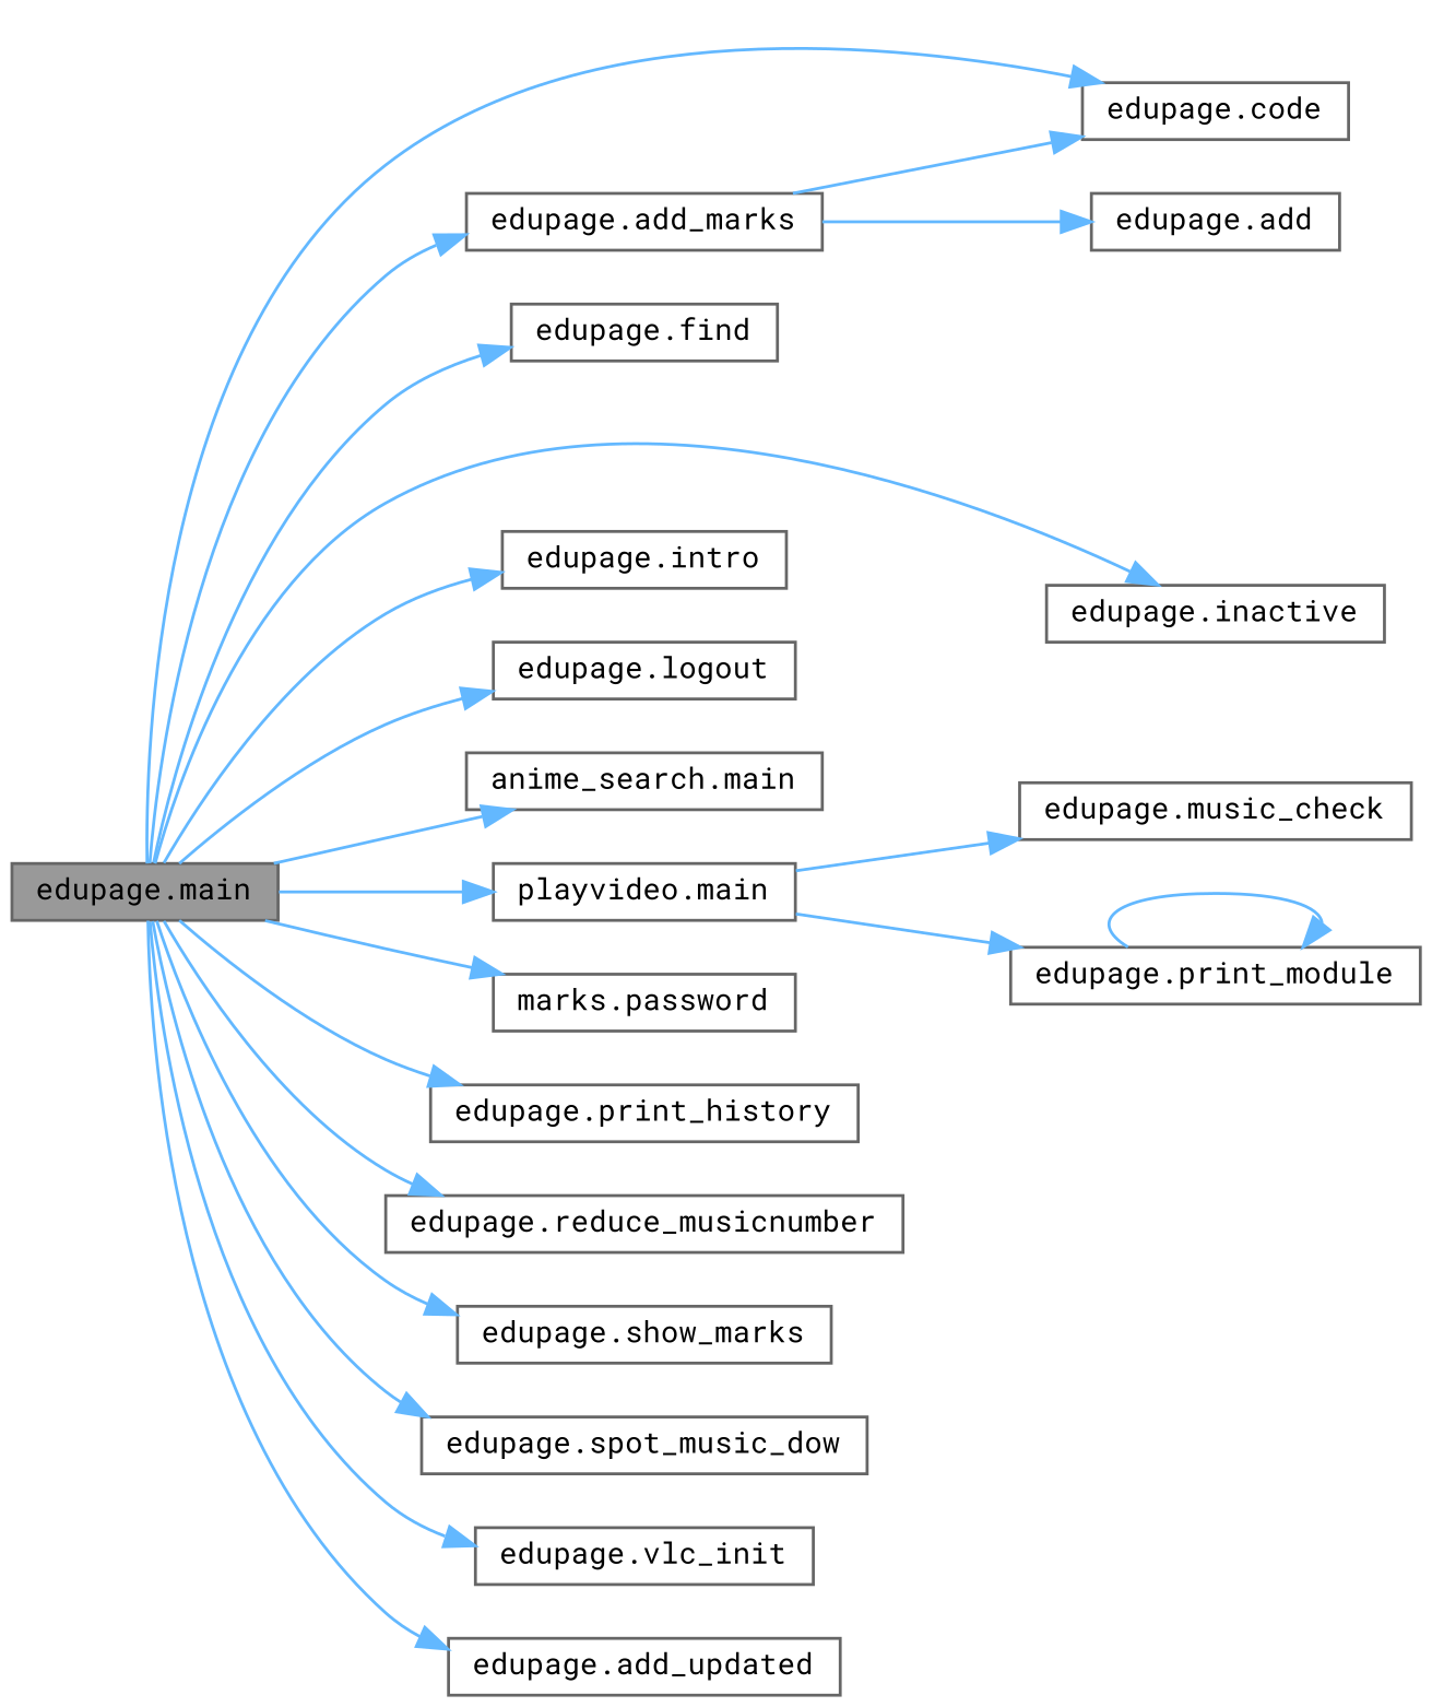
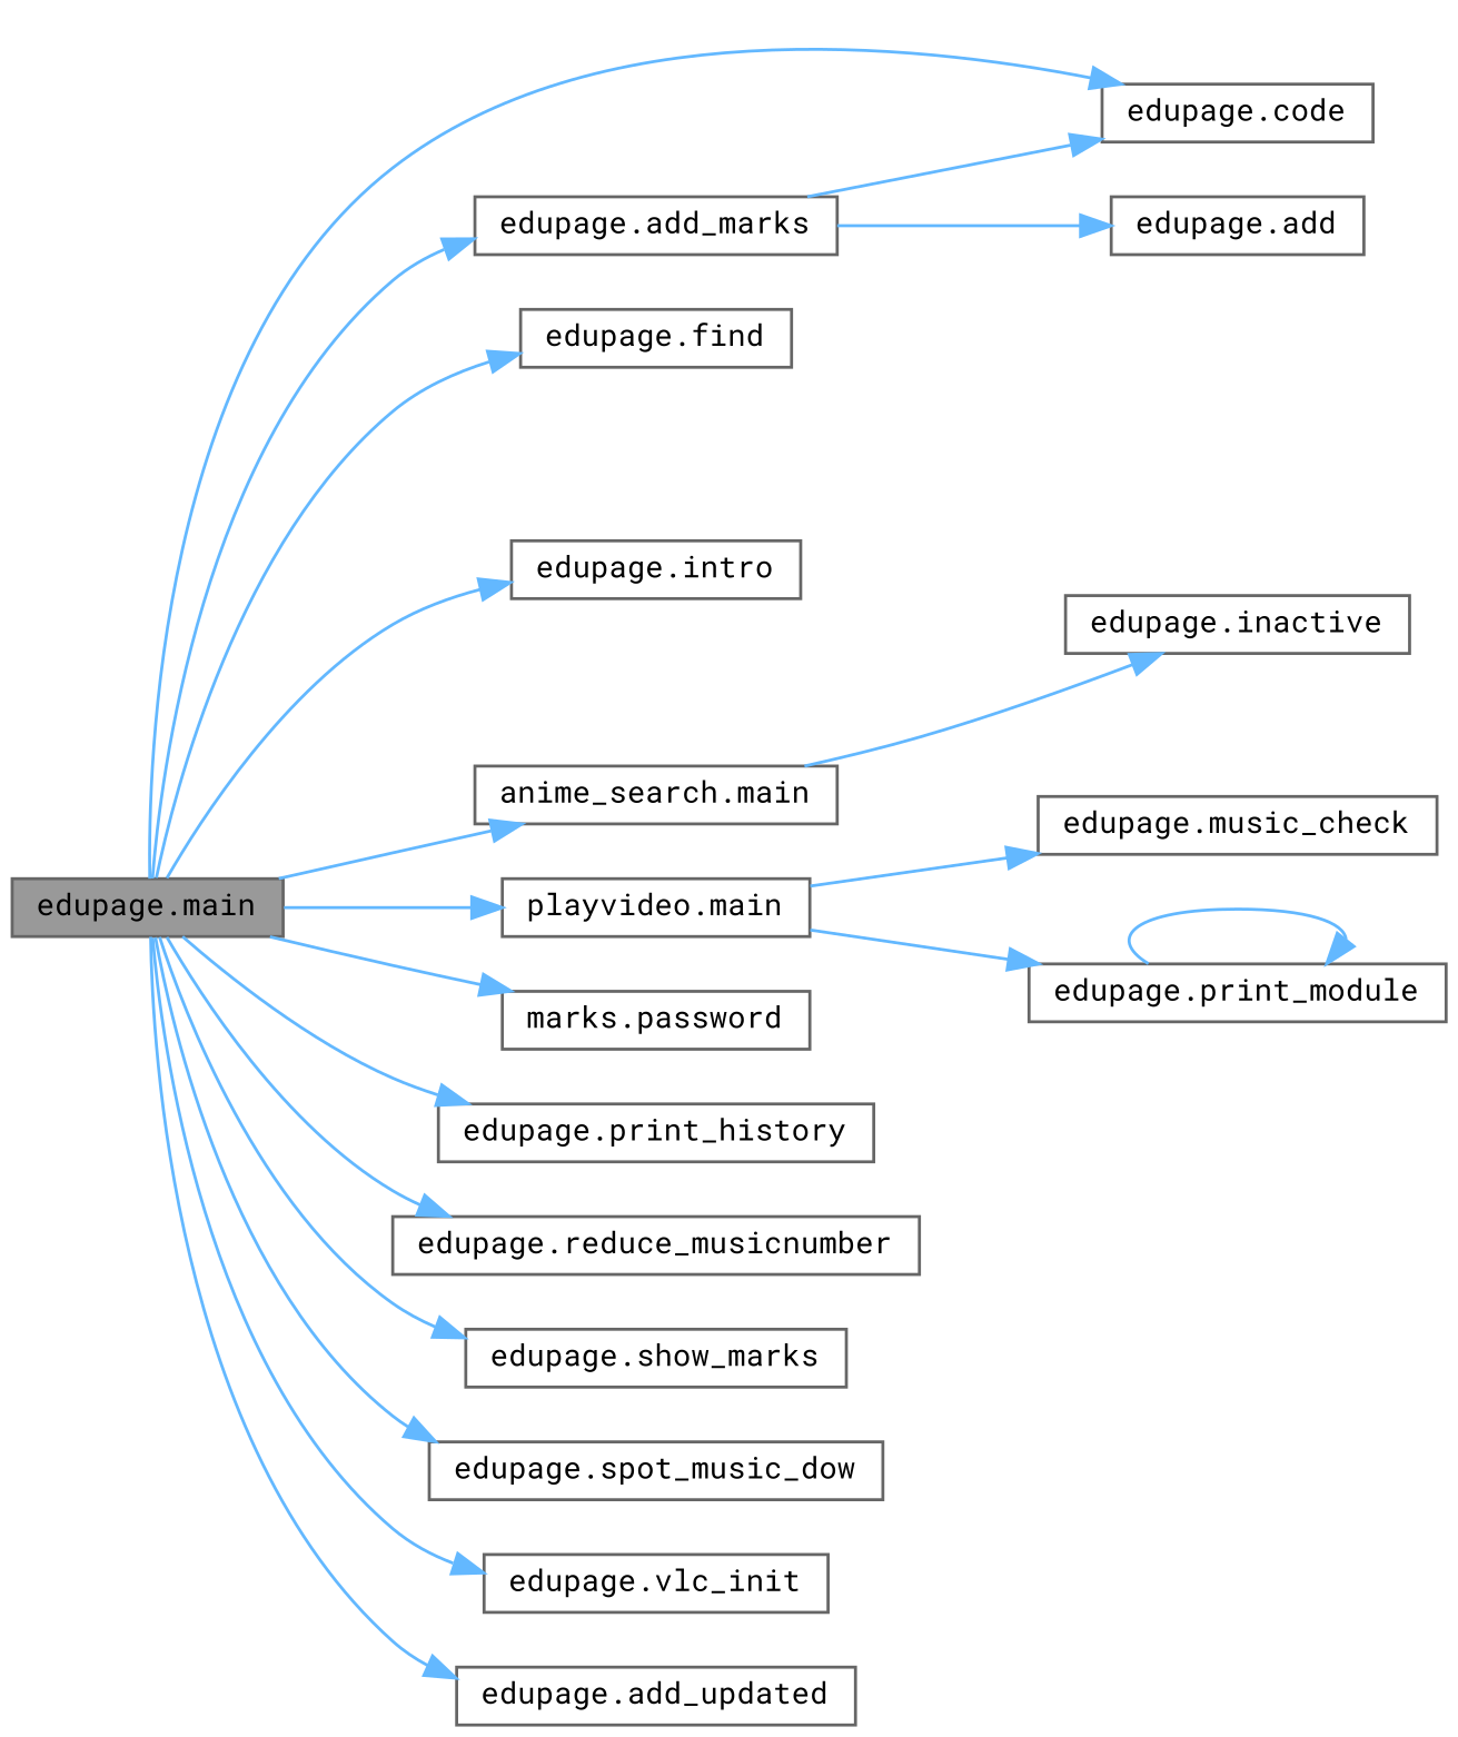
  digraph {
    fontname="Roboto Mono"
    rankdir=LR
    node [color=grey40 fillcolor=white fontname="Roboto Mono" fontsize=10 shape=box style=filled]
    edge [color=steelblue1 fontname="Roboto Mono" fontsize=10 labelfontname=Helvetica labelfontsize=10 style=solid]
    n1 [color=gray40 fillcolor=grey60 fontcolor=black height=0.2 label="edupage.main" width=0.4]
    n2 [height=0.2 label="edupage.add_marks" width=0.4]
    n3 [height=0.2 label="edupage.code" width=0.4]
    n4 [height=0.2 label="edupage.find" width=0.4]
    n5 [height=0.2 label="edupage.inactive" width=0.4]
    n6 [height=0.2 label="edupage.intro" width=0.4]
-   n7 [height=0.2 label="edupage.logout" width=0.4]
    n8 [height=0.2 label="anime_search.main" width=0.4]
    n9 [height=0.2 label="playvideo.main" width=0.4]
    n10 [height=0.2 label="marks.password" width=0.4]
    n11 [height=0.2 label="edupage.print_history" width=0.4]
    n12 [height=0.2 label="edupage.reduce_musicnumber" width=0.4]
    n13 [height=0.2 label="edupage.show_marks" width=0.4]
    n14 [height=0.2 label="edupage.spot_music_dow" width=0.4]
    n15 [height=0.2 label="edupage.vlc_init" width=0.4]
    n16 [height=0.2 label="edupage.add_updated" width=0.4]
    n17 [height=0.2 label="edupage.add" width=0.4]
    n18 [height=0.2 label="edupage.music_check" width=0.4]
    n19 [height=0.2 label="edupage.print_module" width=0.4]
    n1 -> n2
    n1 -> n3
    n1 -> n4
-   n1 -> n5
+   n8 -> n5
    n1 -> n6
-   n1 -> n7
    n1 -> n8
    n1 -> n9
    n1 -> n10
    n1 -> n11
    n1 -> n12
    n1 -> n13
    n1 -> n14
    n1 -> n15
    n1 -> n16
    n2 -> n3
    n2 -> n17
    n9 -> n18
    n9 -> n19
    n19 -> n19
  }
